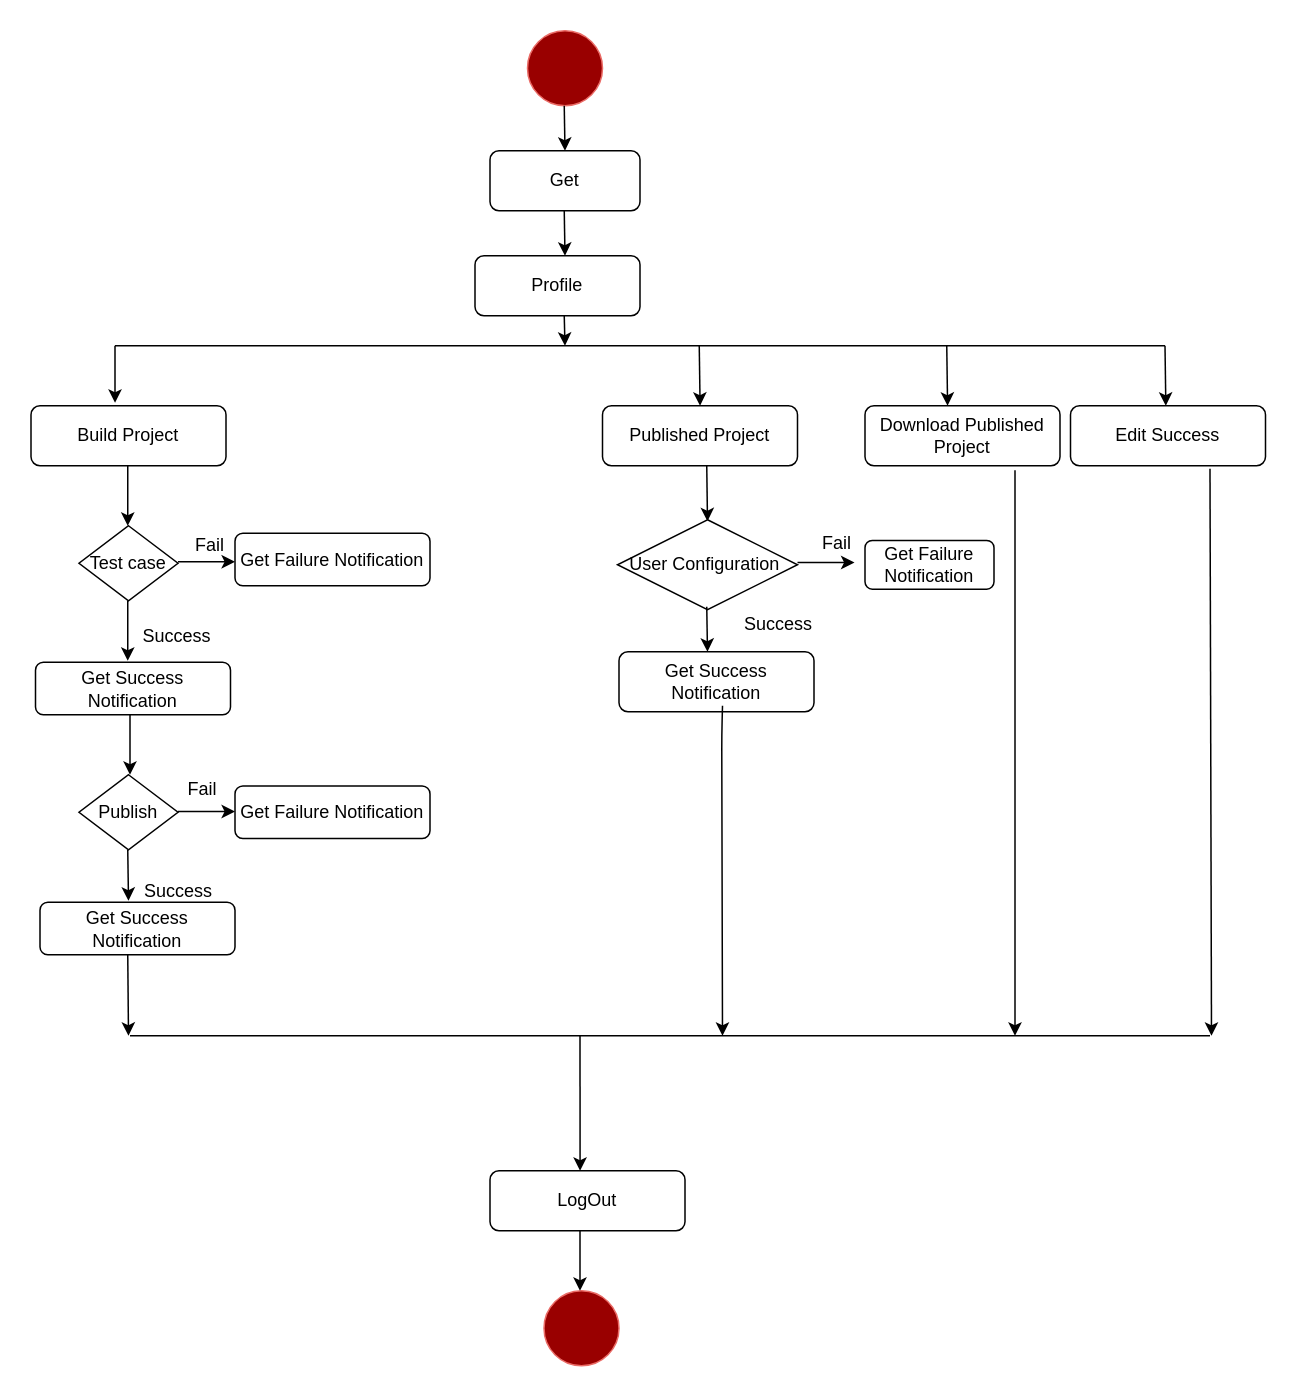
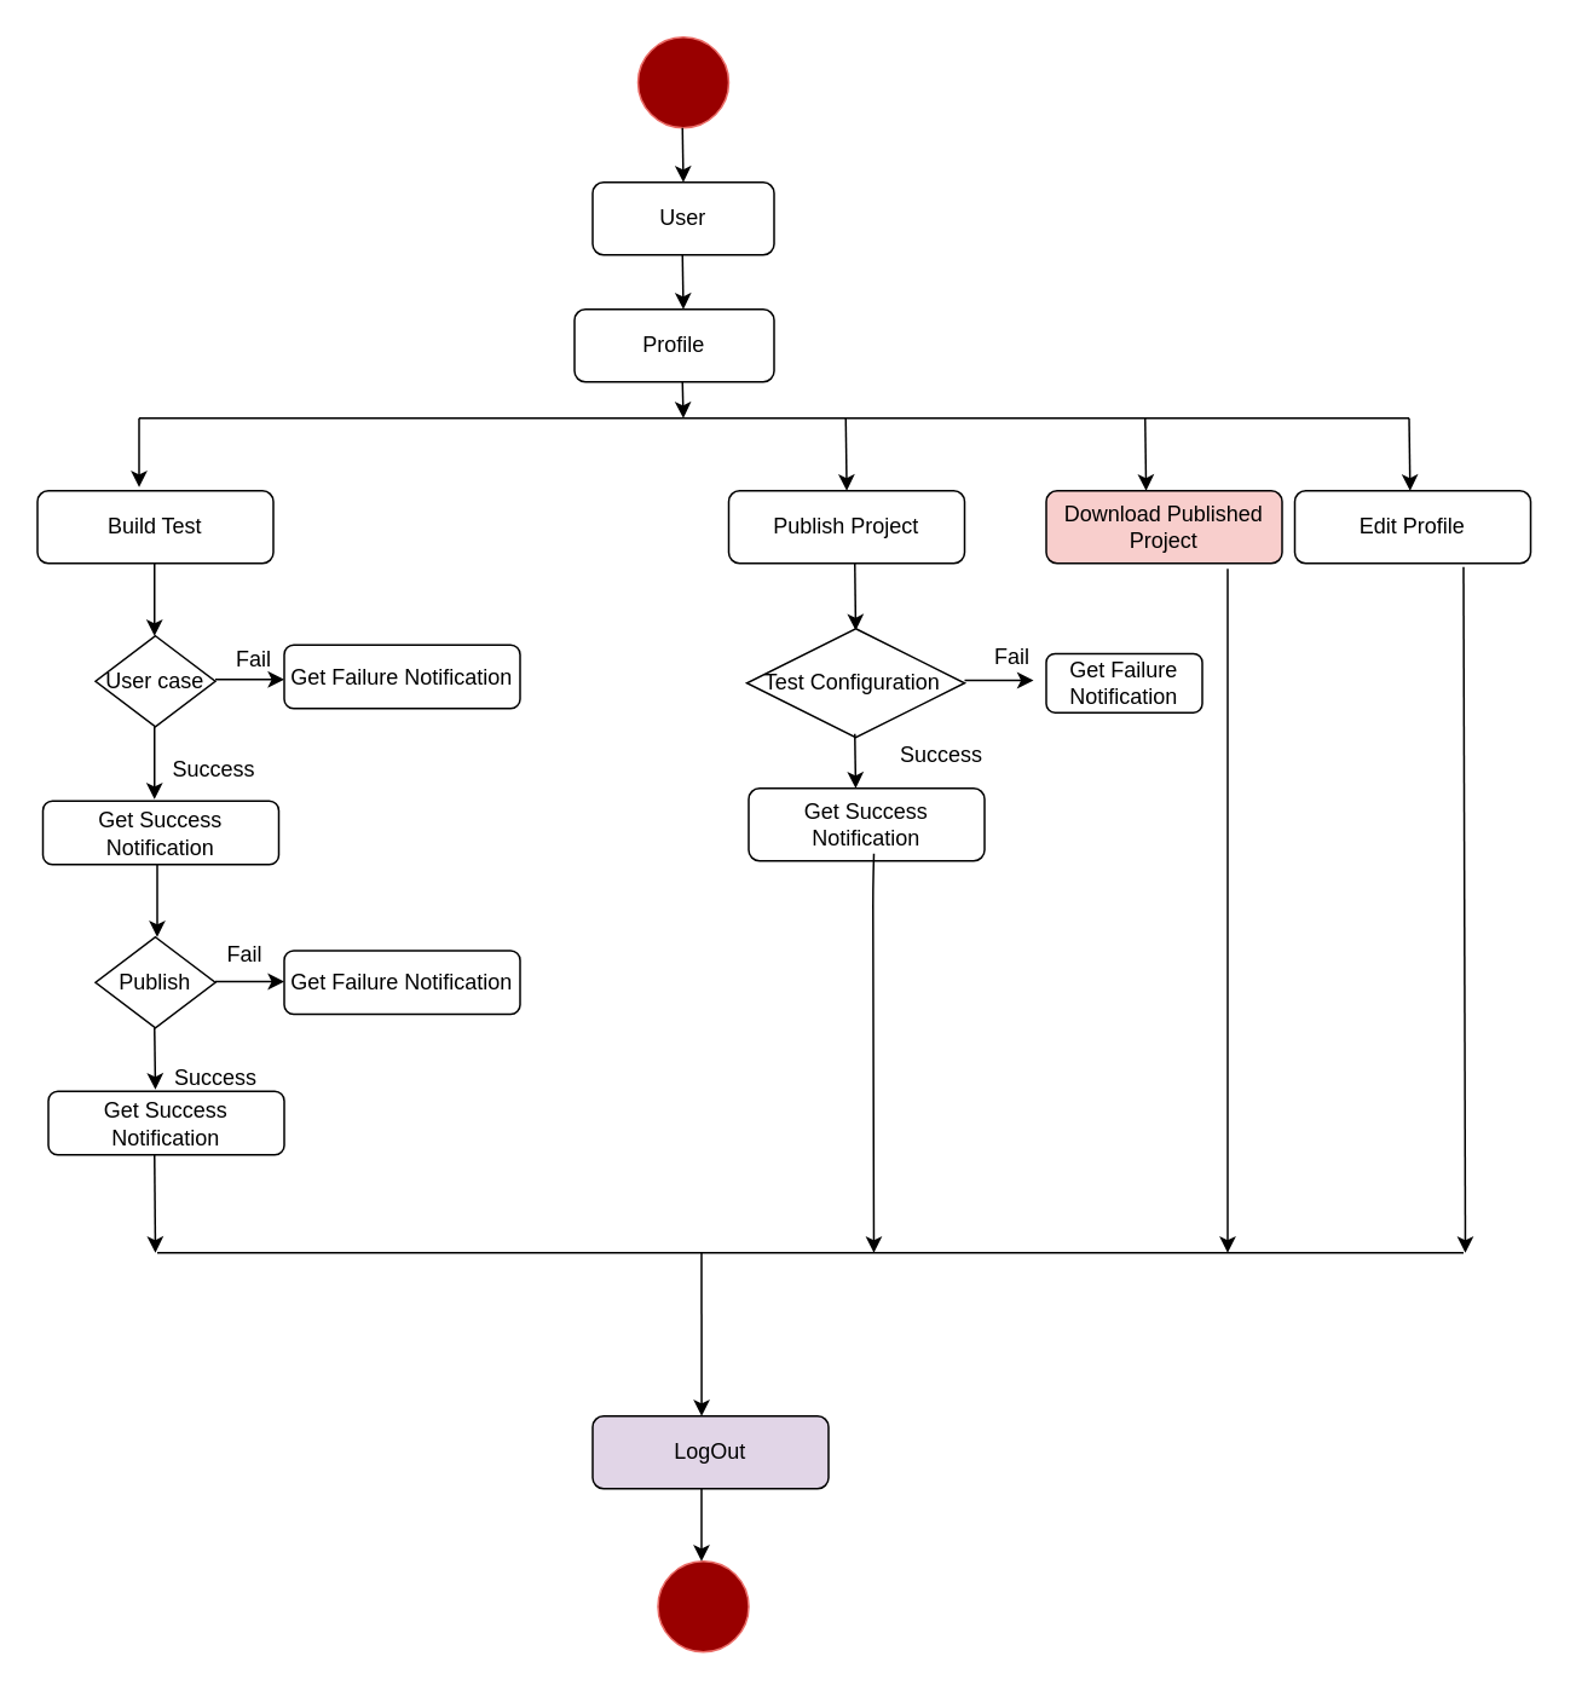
  <mxCell id="0" />
  <mxCell id="1" parent="0" />
- <mxCell id="2" value="Get" style="rounded=1;whiteSpace=wrap;html=1;" vertex="1" parent="1"><mxGeometry x="326" y="100" width="100" height="40" as="geometry" /></mxCell>
+ <mxCell id="2" value="User" style="rounded=1;whiteSpace=wrap;html=1;" vertex="1" parent="1"><mxGeometry x="326" y="100" width="100" height="40" as="geometry" /></mxCell>
  <mxCell id="3" value="Profile" style="rounded=1;whiteSpace=wrap;html=1;" vertex="1" parent="1"><mxGeometry x="316" y="170" width="110" height="40" as="geometry" /></mxCell>
- <mxCell id="4" value="Edit Success" style="rounded=1;whiteSpace=wrap;html=1;" vertex="1" parent="1"><mxGeometry x="713" y="270" width="130" height="40" as="geometry" /></mxCell>
- <mxCell id="5" value="&lt;span style=&quot;white-space: normal&quot;&gt;Download Published Project&lt;/span&gt;" style="rounded=1;whiteSpace=wrap;html=1;" vertex="1" parent="1"><mxGeometry x="576" y="270" width="130" height="40" as="geometry" /></mxCell>
- <mxCell id="6" value="Build Project" style="rounded=1;whiteSpace=wrap;html=1;" vertex="1" parent="1"><mxGeometry x="20" y="270" width="130" height="40" as="geometry" /></mxCell>
+ <mxCell id="4" value="Edit Profile" style="rounded=1;whiteSpace=wrap;html=1;" vertex="1" parent="1"><mxGeometry x="713" y="270" width="130" height="40" as="geometry" /></mxCell>
+ <mxCell id="5" value="&lt;span style=&quot;white-space: normal&quot;&gt;Download Published Project&lt;/span&gt;" style="rounded=1;whiteSpace=wrap;html=1;fillColor=#f8cecc;" vertex="1" parent="1"><mxGeometry x="576" y="270" width="130" height="40" as="geometry" /></mxCell>
+ <mxCell id="6" value="Build Test" style="rounded=1;whiteSpace=wrap;html=1;" vertex="1" parent="1"><mxGeometry x="20" y="270" width="130" height="40" as="geometry" /></mxCell>
  <mxCell id="7" value="Get Success Notification" style="rounded=1;whiteSpace=wrap;html=1;" vertex="1" parent="1"><mxGeometry x="412" y="434" width="130" height="40" as="geometry" /></mxCell>
- <mxCell id="8" value="LogOut" style="rounded=1;whiteSpace=wrap;html=1;" vertex="1" parent="1"><mxGeometry x="326" y="780" width="130" height="40" as="geometry" /></mxCell>
+ <mxCell id="8" value="LogOut" style="rounded=1;whiteSpace=wrap;html=1;fillColor=#e1d5e7;" vertex="1" parent="1"><mxGeometry x="326" y="780" width="130" height="40" as="geometry" /></mxCell>
  <mxCell id="9" value="" style="ellipse;whiteSpace=wrap;html=1;aspect=fixed;strokeColor=#EA6B66;fillColor=#990000;" vertex="1" parent="1"><mxGeometry x="351" y="20" width="50" height="50" as="geometry" /></mxCell>
  <mxCell id="10" value="" style="endArrow=classic;html=1;entryX=0.5;entryY=0;entryDx=0;entryDy=0;" edge="1" parent="1" target="2"><mxGeometry width="50" height="50" relative="1" as="geometry"><mxPoint x="375.5" y="70" as="sourcePoint" /><mxPoint x="376" y="90" as="targetPoint" /></mxGeometry></mxCell>
  <mxCell id="11" value="" style="endArrow=classic;html=1;entryX=0.5;entryY=0;entryDx=0;entryDy=0;" edge="1" parent="1"><mxGeometry width="50" height="50" relative="1" as="geometry"><mxPoint x="375.5" y="140" as="sourcePoint" /><mxPoint x="376" y="170" as="targetPoint" /></mxGeometry></mxCell>
  <mxCell id="12" value="" style="endArrow=classic;html=1;" edge="1" parent="1"><mxGeometry width="50" height="50" relative="1" as="geometry"><mxPoint x="470.5" y="310" as="sourcePoint" /><mxPoint x="471" y="347" as="targetPoint" /><Array as="points" /></mxGeometry></mxCell>
  <mxCell id="13" value="" style="endArrow=classic;html=1;" edge="1" parent="1"><mxGeometry width="50" height="50" relative="1" as="geometry"><mxPoint x="375.5" y="210" as="sourcePoint" /><mxPoint x="376" y="230" as="targetPoint" /></mxGeometry></mxCell>
  <mxCell id="14" value="" style="endArrow=none;html=1;" edge="1" parent="1"><mxGeometry width="50" height="50" relative="1" as="geometry"><mxPoint x="76" y="230" as="sourcePoint" /><mxPoint x="776" y="230" as="targetPoint" /></mxGeometry></mxCell>
  <mxCell id="15" value="" style="endArrow=classic;html=1;entryX=0.431;entryY=-0.05;entryDx=0;entryDy=0;entryPerimeter=0;" edge="1" parent="1" target="6"><mxGeometry width="50" height="50" relative="1" as="geometry"><mxPoint x="76" y="230" as="sourcePoint" /><mxPoint x="70.56" y="270" as="targetPoint" /></mxGeometry></mxCell>
  <mxCell id="16" value="" style="endArrow=classic;html=1;entryX=0.312;entryY=0;entryDx=0;entryDy=0;entryPerimeter=0;" edge="1" parent="1"><mxGeometry width="50" height="50" relative="1" as="geometry"><mxPoint x="630.5" y="230" as="sourcePoint" /><mxPoint x="631.06" y="270" as="targetPoint" /></mxGeometry></mxCell>
  <mxCell id="17" value="" style="endArrow=classic;html=1;entryX=0.312;entryY=0;entryDx=0;entryDy=0;entryPerimeter=0;" edge="1" parent="1"><mxGeometry width="50" height="50" relative="1" as="geometry"><mxPoint x="776" y="230" as="sourcePoint" /><mxPoint x="776.56" y="270" as="targetPoint" /></mxGeometry></mxCell>
  <mxCell id="18" value="" style="endArrow=none;html=1;" edge="1" parent="1"><mxGeometry width="50" height="50" relative="1" as="geometry"><mxPoint x="86" y="690" as="sourcePoint" /><mxPoint x="806" y="690" as="targetPoint" /></mxGeometry></mxCell>
  <mxCell id="19" value="" style="endArrow=classic;html=1;" edge="1" parent="1"><mxGeometry width="50" height="50" relative="1" as="geometry"><mxPoint x="806" y="312" as="sourcePoint" /><mxPoint x="807" y="690" as="targetPoint" /></mxGeometry></mxCell>
  <mxCell id="20" value="" style="endArrow=classic;html=1;" edge="1" parent="1"><mxGeometry width="50" height="50" relative="1" as="geometry"><mxPoint x="676" y="313" as="sourcePoint" /><mxPoint x="676" y="690" as="targetPoint" /><Array as="points" /></mxGeometry></mxCell>
- <mxCell id="21" value="Published Project" style="rounded=1;whiteSpace=wrap;html=1;" vertex="1" parent="1"><mxGeometry x="401" y="270" width="130" height="40" as="geometry" /></mxCell>
+ <mxCell id="21" value="Publish Project" style="rounded=1;whiteSpace=wrap;html=1;" vertex="1" parent="1"><mxGeometry x="401" y="270" width="130" height="40" as="geometry" /></mxCell>
  <mxCell id="22" value="" style="endArrow=classic;html=1;entryX=0.312;entryY=0;entryDx=0;entryDy=0;entryPerimeter=0;" edge="1" parent="1"><mxGeometry width="50" height="50" relative="1" as="geometry"><mxPoint x="465.5" y="230" as="sourcePoint" /><mxPoint x="466.06" y="270" as="targetPoint" /></mxGeometry></mxCell>
- <mxCell id="23" value="Test case" style="rhombus;whiteSpace=wrap;html=1;" vertex="1" parent="1"><mxGeometry x="52" y="350" width="66" height="50" as="geometry" /></mxCell>
+ <mxCell id="23" value="User case" style="rhombus;whiteSpace=wrap;html=1;" vertex="1" parent="1"><mxGeometry x="52" y="350" width="66" height="50" as="geometry" /></mxCell>
  <mxCell id="24" value="" style="endArrow=classic;html=1;" edge="1" parent="1"><mxGeometry width="50" height="50" relative="1" as="geometry"><mxPoint x="84.5" y="310" as="sourcePoint" /><mxPoint x="84.5" y="350" as="targetPoint" /></mxGeometry></mxCell>
  <mxCell id="25" value="" style="endArrow=classic;html=1;" edge="1" parent="1"><mxGeometry width="50" height="50" relative="1" as="geometry"><mxPoint x="84.5" y="400" as="sourcePoint" /><mxPoint x="84.5" y="440" as="targetPoint" /></mxGeometry></mxCell>
  <mxCell id="26" value="Success" style="text;html=1;align=center;verticalAlign=middle;resizable=0;points=[];autosize=1;" vertex="1" parent="1"><mxGeometry x="87" y="414" width="60" height="20" as="geometry" /></mxCell>
  <mxCell id="27" value="" style="endArrow=classic;html=1;" edge="1" parent="1"><mxGeometry width="50" height="50" relative="1" as="geometry"><mxPoint x="118" y="374" as="sourcePoint" /><mxPoint x="156" y="374" as="targetPoint" /></mxGeometry></mxCell>
  <mxCell id="28" value="Get Failure Notification" style="rounded=1;whiteSpace=wrap;html=1;" vertex="1" parent="1"><mxGeometry x="156" y="355" width="130" height="35" as="geometry" /></mxCell>
  <mxCell id="29" value="Get Success Notification" style="rounded=1;whiteSpace=wrap;html=1;" vertex="1" parent="1"><mxGeometry x="23" y="441" width="130" height="35" as="geometry" /></mxCell>
  <mxCell id="30" value="Publish" style="rhombus;whiteSpace=wrap;html=1;" vertex="1" parent="1"><mxGeometry x="52" y="516" width="66" height="50" as="geometry" /></mxCell>
  <mxCell id="31" value="" style="endArrow=classic;html=1;entryX=0.462;entryY=0;entryDx=0;entryDy=0;entryPerimeter=0;" edge="1" parent="1" target="8"><mxGeometry width="50" height="50" relative="1" as="geometry"><mxPoint x="386" y="690" as="sourcePoint" /><mxPoint x="396" y="770" as="targetPoint" /></mxGeometry></mxCell>
  <mxCell id="32" value="" style="ellipse;whiteSpace=wrap;html=1;aspect=fixed;strokeColor=#EA6B66;fillColor=#990000;" vertex="1" parent="1"><mxGeometry x="362" y="860" width="50" height="50" as="geometry" /></mxCell>
  <mxCell id="33" value="" style="endArrow=classic;html=1;" edge="1" parent="1"><mxGeometry width="50" height="50" relative="1" as="geometry"><mxPoint x="86" y="476" as="sourcePoint" /><mxPoint x="86" y="516" as="targetPoint" /></mxGeometry></mxCell>
  <mxCell id="34" value="Get Failure Notification" style="rounded=1;whiteSpace=wrap;html=1;" vertex="1" parent="1"><mxGeometry x="156" y="523.5" width="130" height="35" as="geometry" /></mxCell>
  <mxCell id="35" value="" style="endArrow=classic;html=1;" edge="1" parent="1"><mxGeometry width="50" height="50" relative="1" as="geometry"><mxPoint x="118" y="540.5" as="sourcePoint" /><mxPoint x="156" y="540.5" as="targetPoint" /></mxGeometry></mxCell>
  <mxCell id="36" value="Get Success Notification" style="rounded=1;whiteSpace=wrap;html=1;" vertex="1" parent="1"><mxGeometry x="26" y="601" width="130" height="35" as="geometry" /></mxCell>
  <mxCell id="37" value="" style="endArrow=classic;html=1;" edge="1" parent="1"><mxGeometry width="50" height="50" relative="1" as="geometry"><mxPoint x="84.5" y="566" as="sourcePoint" /><mxPoint x="85" y="600" as="targetPoint" /></mxGeometry></mxCell>
  <mxCell id="38" value="" style="endArrow=classic;html=1;" edge="1" parent="1"><mxGeometry width="50" height="50" relative="1" as="geometry"><mxPoint x="84.5" y="636" as="sourcePoint" /><mxPoint x="85" y="690" as="targetPoint" /></mxGeometry></mxCell>
- <mxCell id="39" value="User Configuration&amp;nbsp;" style="rhombus;whiteSpace=wrap;html=1;" vertex="1" parent="1"><mxGeometry x="411" y="346" width="120" height="60" as="geometry" /></mxCell>
+ <mxCell id="39" value="Test Configuration&amp;nbsp;" style="rhombus;whiteSpace=wrap;html=1;" vertex="1" parent="1"><mxGeometry x="411" y="346" width="120" height="60" as="geometry" /></mxCell>
  <mxCell id="40" value="" style="endArrow=classic;html=1;" edge="1" parent="1"><mxGeometry width="50" height="50" relative="1" as="geometry"><mxPoint x="481" y="470" as="sourcePoint" /><mxPoint x="481" y="690" as="targetPoint" /><Array as="points"><mxPoint x="480.5" y="490" /></Array></mxGeometry></mxCell>
  <mxCell id="41" value="" style="endArrow=classic;html=1;" edge="1" parent="1"><mxGeometry width="50" height="50" relative="1" as="geometry"><mxPoint x="470.5" y="404" as="sourcePoint" /><mxPoint x="471" y="434" as="targetPoint" /><Array as="points" /></mxGeometry></mxCell>
  <mxCell id="42" value="Success" style="text;html=1;align=center;verticalAlign=middle;resizable=0;points=[];autosize=1;" vertex="1" parent="1"><mxGeometry x="88" y="584" width="60" height="20" as="geometry" /></mxCell>
  <mxCell id="43" value="Success" style="text;html=1;align=center;verticalAlign=middle;resizable=0;points=[];autosize=1;" vertex="1" parent="1"><mxGeometry x="488" y="406" width="60" height="20" as="geometry" /></mxCell>
  <mxCell id="44" value="" style="endArrow=classic;html=1;" edge="1" parent="1"><mxGeometry width="50" height="50" relative="1" as="geometry"><mxPoint x="531" y="374.5" as="sourcePoint" /><mxPoint x="569" y="374.5" as="targetPoint" /></mxGeometry></mxCell>
  <mxCell id="45" value="Get Failure Notification" style="rounded=1;whiteSpace=wrap;html=1;" vertex="1" parent="1"><mxGeometry x="576" y="359.75" width="86" height="32.5" as="geometry" /></mxCell>
  <mxCell id="46" value="" style="endArrow=classic;html=1;" edge="1" parent="1"><mxGeometry width="50" height="50" relative="1" as="geometry"><mxPoint x="386" y="820" as="sourcePoint" /><mxPoint x="386" y="860" as="targetPoint" /></mxGeometry></mxCell>
  <mxCell id="47" value="Fail" style="text;html=1;align=center;verticalAlign=middle;resizable=0;points=[];autosize=1;" vertex="1" parent="1"><mxGeometry x="124" y="353" width="30" height="20" as="geometry" /></mxCell>
  <mxCell id="48" value="Fail" style="text;html=1;align=center;verticalAlign=middle;resizable=0;points=[];autosize=1;" vertex="1" parent="1"><mxGeometry x="542" y="351.75" width="30" height="20" as="geometry" /></mxCell>
  <mxCell id="49" value="Fail" style="text;html=1;align=center;verticalAlign=middle;resizable=0;points=[];autosize=1;" vertex="1" parent="1"><mxGeometry x="119" y="516" width="30" height="20" as="geometry" /></mxCell>
